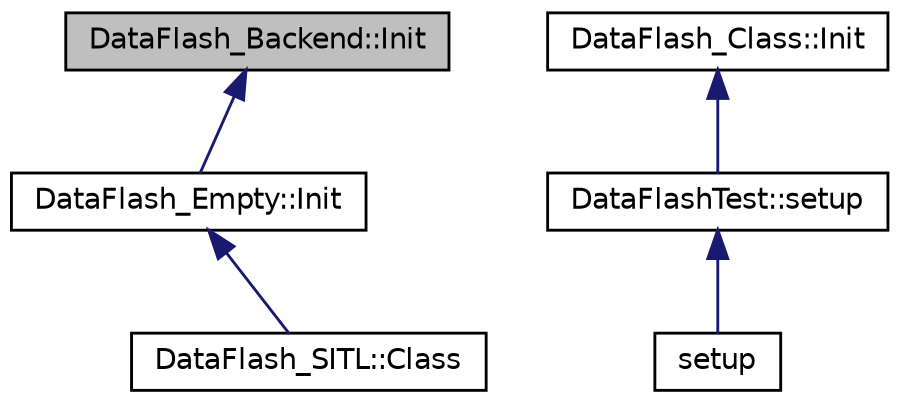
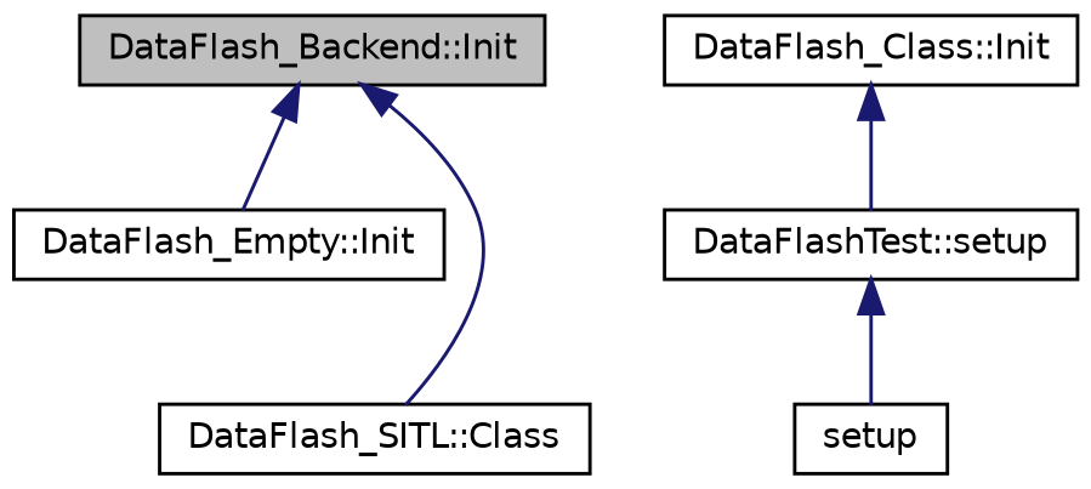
  digraph {
    rankdir=TB
    node [color=black fillcolor=white fontname=Helvetica fontsize=10 shape=record style=filled]
    edge [color=midnightblue dir=back fontname=Helvetica fontsize=10 labelfontname=Helvetica labelfontsize=10 style=solid]
    n1 [fillcolor=grey75 fontcolor=black height=0.2 label="DataFlash_Backend::Init" width=0.4]
    n2 [height=0.2 label="DataFlash_Empty::Init" width=0.4]
    n3 [height=0.2 label="DataFlash_SITL::Class" width=0.4]
    n4 [height=0.2 label="DataFlash_Class::Init" width=0.4]
    n5 [height=0.2 label="DataFlashTest::setup" width=0.4]
    n6 [height=0.2 label=setup width=0.4]
    n1 -> n2
-   n2 -> n3
+   n1 -> n3
    n4 -> n5
    n5 -> n6
  }
